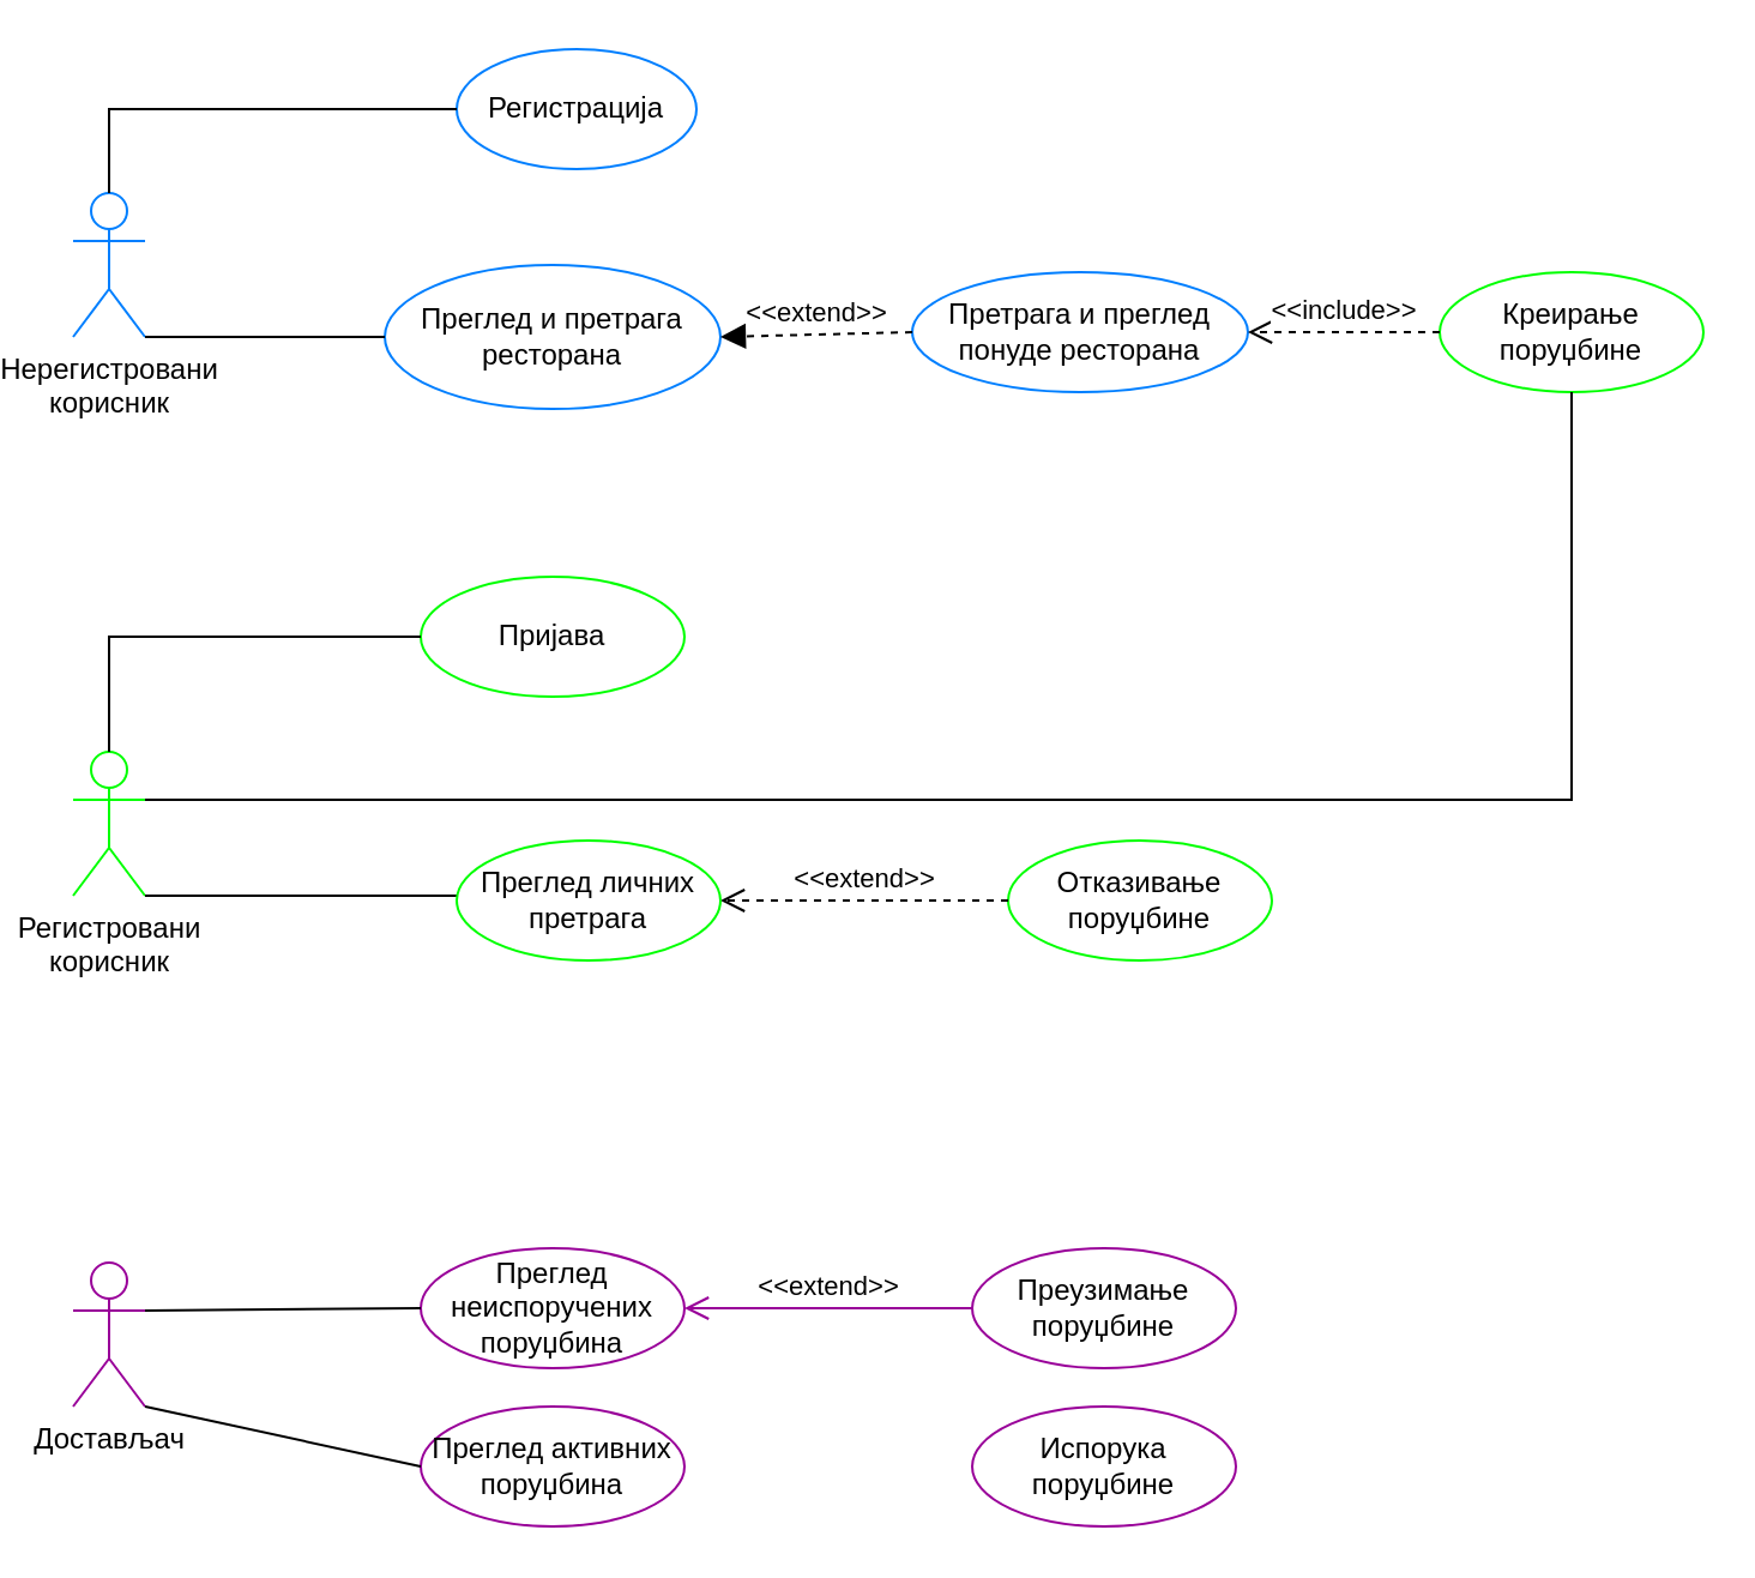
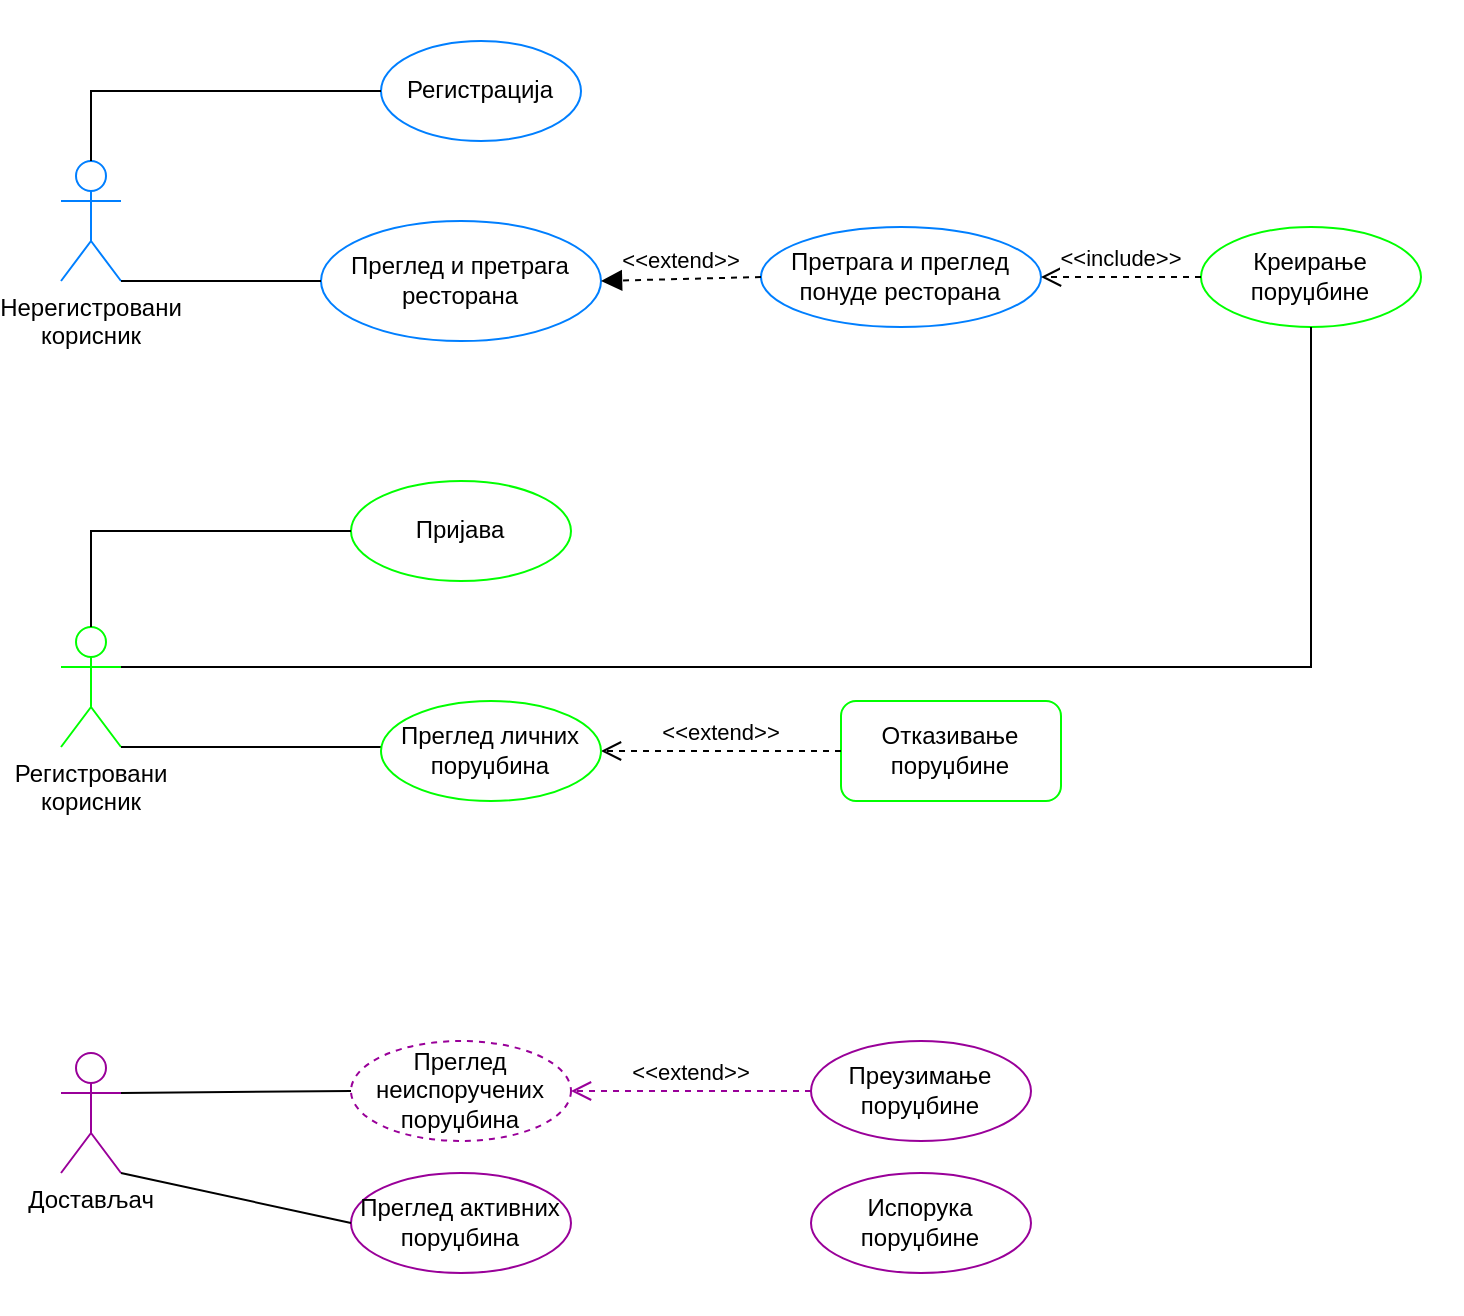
  <mxCell id="0" />
  <mxCell id="1" parent="0" />
  <mxCell id="2" value="Нерегистровани&lt;br&gt;корисник" style="shape=umlActor;verticalLabelPosition=bottom;verticalAlign=top;html=1;outlineConnect=0;strokeColor=#007FFF;" vertex="1" parent="1"><mxGeometry x="20" y="80" width="30" height="60" as="geometry" /></mxCell>
  <mxCell id="3" value="Регистровани&lt;br&gt;корисник" style="shape=umlActor;verticalLabelPosition=bottom;verticalAlign=top;html=1;outlineConnect=0;strokeColor=#00FF00;" vertex="1" parent="1"><mxGeometry x="20" y="313" width="30" height="60" as="geometry" /></mxCell>
  <mxCell id="4" value="Достављач" style="shape=umlActor;verticalLabelPosition=bottom;verticalAlign=top;html=1;outlineConnect=0;strokeColor=#990099;" vertex="1" parent="1"><mxGeometry x="20" y="526" width="30" height="60" as="geometry" /></mxCell>
  <mxCell id="5" value="Претрага и преглед понуде ресторана" style="ellipse;whiteSpace=wrap;html=1;strokeColor=#007FFF;" vertex="1" parent="1"><mxGeometry x="370" y="113" width="140" height="50" as="geometry" /></mxCell>
  <mxCell id="6" value="Преглед и претрага ресторана" style="ellipse;whiteSpace=wrap;html=1;strokeColor=#007FFF;" vertex="1" parent="1"><mxGeometry x="150" y="110" width="140" height="60" as="geometry" /></mxCell>
  <mxCell id="7" value="Регистрација" style="ellipse;whiteSpace=wrap;html=1;strokeColor=#007FFF;" vertex="1" parent="1"><mxGeometry x="180" y="20" width="100" height="50" as="geometry" /></mxCell>
  <mxCell id="8" value="&amp;lt;&amp;lt;extend&amp;gt;&amp;gt;" style="html=1;verticalAlign=bottom;endArrow=block;dashed=1;endSize=8;rounded=0;entryX=1;entryY=0.5;entryDx=0;entryDy=0;exitX=0;exitY=0.5;exitDx=0;exitDy=0;" edge="1" parent="1" source="5" target="6"><mxGeometry relative="1" as="geometry"><mxPoint x="370" y="139.5" as="sourcePoint" /><mxPoint x="290" y="139.5" as="targetPoint" /></mxGeometry></mxCell>
  <mxCell id="9" value="" style="endArrow=none;html=1;rounded=0;exitX=0.5;exitY=0;exitDx=0;exitDy=0;exitPerimeter=0;entryX=0;entryY=0.5;entryDx=0;entryDy=0;" edge="1" parent="1" source="2" target="7"><mxGeometry width="50" height="50" relative="1" as="geometry"><mxPoint x="260" y="250" as="sourcePoint" /><mxPoint x="310" y="200" as="targetPoint" /><Array as="points"><mxPoint x="35" y="45" /></Array></mxGeometry></mxCell>
  <mxCell id="10" value="" style="endArrow=none;html=1;rounded=0;exitX=1;exitY=1;exitDx=0;exitDy=0;exitPerimeter=0;entryX=0;entryY=0.5;entryDx=0;entryDy=0;" edge="1" parent="1" source="2" target="6"><mxGeometry width="50" height="50" relative="1" as="geometry"><mxPoint x="260" y="250" as="sourcePoint" /><mxPoint x="310" y="200" as="targetPoint" /></mxGeometry></mxCell>
  <mxCell id="11" value="Пријава" style="ellipse;whiteSpace=wrap;html=1;strokeColor=#00FF00;" vertex="1" parent="1"><mxGeometry x="165" y="240" width="110" height="50" as="geometry" /></mxCell>
  <mxCell id="12" value="" style="endArrow=none;html=1;rounded=0;exitX=0.5;exitY=0;exitDx=0;exitDy=0;exitPerimeter=0;entryX=0;entryY=0.5;entryDx=0;entryDy=0;" edge="1" parent="1" source="3" target="11"><mxGeometry width="50" height="50" relative="1" as="geometry"><mxPoint x="260" y="250" as="sourcePoint" /><mxPoint x="310" y="200" as="targetPoint" /><Array as="points"><mxPoint x="35" y="265" /></Array></mxGeometry></mxCell>
  <mxCell id="13" value="Креирање &lt;br&gt;поруџбине" style="ellipse;whiteSpace=wrap;html=1;strokeColor=#00FF00;" vertex="1" parent="1"><mxGeometry x="590" y="113" width="110" height="50" as="geometry" /></mxCell>
  <mxCell id="14" value="&amp;lt;&amp;lt;include&amp;gt;&amp;gt;" style="html=1;verticalAlign=bottom;endArrow=open;dashed=1;endSize=8;rounded=0;entryX=1;entryY=0.5;entryDx=0;entryDy=0;exitX=0;exitY=0.5;exitDx=0;exitDy=0;" edge="1" parent="1" source="13"><mxGeometry relative="1" as="geometry"><mxPoint x="580" y="73" as="sourcePoint" /><mxPoint x="510" y="138" as="targetPoint" /></mxGeometry></mxCell>
- <mxCell id="15" value="Отказивање&lt;br&gt;поруџбине" style="ellipse;whiteSpace=wrap;html=1;strokeColor=#00FF00;" vertex="1" parent="1"><mxGeometry x="410" y="350" width="110" height="50" as="geometry" /></mxCell>
+ <mxCell id="15" value="Отказивање&lt;br&gt;поруџбине" style="whiteSpace=wrap;html=1;strokeColor=#00FF00;rounded=1;" vertex="1" parent="1"><mxGeometry x="410" y="350" width="110" height="50" as="geometry" /></mxCell>
  <mxCell id="16" value="&amp;lt;&amp;lt;extend&amp;gt;&amp;gt;" style="html=1;verticalAlign=bottom;endArrow=open;dashed=1;endSize=8;rounded=0;entryX=1;entryY=0.5;entryDx=0;entryDy=0;exitX=0;exitY=0.5;exitDx=0;exitDy=0;" edge="1" parent="1" target="18" source="15"><mxGeometry relative="1" as="geometry"><mxPoint x="960" y="214" as="sourcePoint" /><mxPoint x="880" y="216" as="targetPoint" /></mxGeometry></mxCell>
  <mxCell id="17" value="" style="endArrow=none;html=1;rounded=0;exitX=1;exitY=1;exitDx=0;exitDy=0;exitPerimeter=0;" edge="1" parent="1" source="3"><mxGeometry width="50" height="50" relative="1" as="geometry"><mxPoint x="540" y="250" as="sourcePoint" /><mxPoint x="180" y="373" as="targetPoint" /></mxGeometry></mxCell>
- <mxCell id="18" value="Преглед личних &lt;br&gt;претрага" style="ellipse;whiteSpace=wrap;html=1;strokeColor=#00FF00;" vertex="1" parent="1"><mxGeometry x="180" y="350" width="110" height="50" as="geometry" /></mxCell>
+ <mxCell id="18" value="Преглед личних &lt;br&gt;поруџбина" style="ellipse;whiteSpace=wrap;html=1;strokeColor=#00FF00;" vertex="1" parent="1"><mxGeometry x="180" y="350" width="110" height="50" as="geometry" /></mxCell>
  <mxCell id="19" value="" style="endArrow=none;html=1;rounded=0;exitX=1;exitY=0.333;exitDx=0;exitDy=0;exitPerimeter=0;entryX=0.5;entryY=1;entryDx=0;entryDy=0;" edge="1" parent="1" source="3" target="13"><mxGeometry width="50" height="50" relative="1" as="geometry"><mxPoint x="330" y="360" as="sourcePoint" /><mxPoint x="380" y="310" as="targetPoint" /><Array as="points"><mxPoint x="645" y="333" /></Array></mxGeometry></mxCell>
  <mxCell id="20" value="Преузимање поруџбине" style="ellipse;whiteSpace=wrap;html=1;strokeColor=#990099;" vertex="1" parent="1"><mxGeometry x="395" y="520" width="110" height="50" as="geometry" /></mxCell>
- <mxCell id="21" value="&amp;lt;&amp;lt;extend&amp;gt;&amp;gt;" style="html=1;verticalAlign=bottom;endArrow=open;dashed=0;endSize=8;rounded=0;entryX=1;entryY=0.5;entryDx=0;entryDy=0;exitX=0;exitY=0.5;exitDx=0;exitDy=0;strokeColor=#990099;" edge="1" parent="1" source="20" target="22"><mxGeometry relative="1" as="geometry"><mxPoint x="945" y="384" as="sourcePoint" /><mxPoint x="865" y="386" as="targetPoint" /></mxGeometry></mxCell>
- <mxCell id="22" value="Преглед неиспоручених&lt;br&gt;поруџбина" style="ellipse;whiteSpace=wrap;html=1;strokeColor=#990099;" vertex="1" parent="1"><mxGeometry x="165" y="520" width="110" height="50" as="geometry" /></mxCell>
+ <mxCell id="21" value="&amp;lt;&amp;lt;extend&amp;gt;&amp;gt;" style="html=1;verticalAlign=bottom;endArrow=open;dashed=1;endSize=8;rounded=0;entryX=1;entryY=0.5;entryDx=0;entryDy=0;exitX=0;exitY=0.5;exitDx=0;exitDy=0;strokeColor=#990099;" edge="1" parent="1" source="20" target="22"><mxGeometry relative="1" as="geometry"><mxPoint x="945" y="384" as="sourcePoint" /><mxPoint x="865" y="386" as="targetPoint" /></mxGeometry></mxCell>
+ <mxCell id="22" value="Преглед неиспоручених&lt;br&gt;поруџбина" style="ellipse;whiteSpace=wrap;html=1;strokeColor=#990099;dashed=1;" vertex="1" parent="1"><mxGeometry x="165" y="520" width="110" height="50" as="geometry" /></mxCell>
  <mxCell id="23" value="" style="endArrow=none;html=1;rounded=0;strokeColor=#000000;exitX=1;exitY=0.333;exitDx=0;exitDy=0;exitPerimeter=0;entryX=0;entryY=0.5;entryDx=0;entryDy=0;" edge="1" parent="1" source="4" target="22"><mxGeometry width="50" height="50" relative="1" as="geometry"><mxPoint x="110" y="605" as="sourcePoint" /><mxPoint x="160" y="555" as="targetPoint" /></mxGeometry></mxCell>
  <mxCell id="24" value="&lt;div&gt;Испорука &lt;br&gt;&lt;/div&gt;&lt;div&gt;поруџбине&lt;br&gt;&lt;/div&gt;" style="ellipse;whiteSpace=wrap;html=1;strokeColor=#990099;" vertex="1" parent="1"><mxGeometry x="395" y="586" width="110" height="50" as="geometry" /></mxCell>
  <mxCell id="25" value="Преглед активних&lt;br&gt;поруџбина" style="ellipse;whiteSpace=wrap;html=1;strokeColor=#990099;" vertex="1" parent="1"><mxGeometry x="165" y="586" width="110" height="50" as="geometry" /></mxCell>
  <mxCell id="26" value="" style="endArrow=none;html=1;rounded=0;strokeColor=#000000;exitX=1;exitY=1;exitDx=0;exitDy=0;exitPerimeter=0;entryX=0;entryY=0.5;entryDx=0;entryDy=0;" edge="1" parent="1" source="4" target="25"><mxGeometry width="50" height="50" relative="1" as="geometry"><mxPoint x="90" y="725" as="sourcePoint" /><mxPoint x="140" y="675" as="targetPoint" /></mxGeometry></mxCell>
